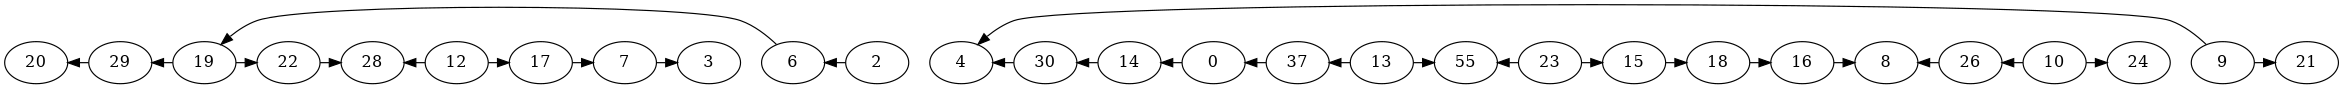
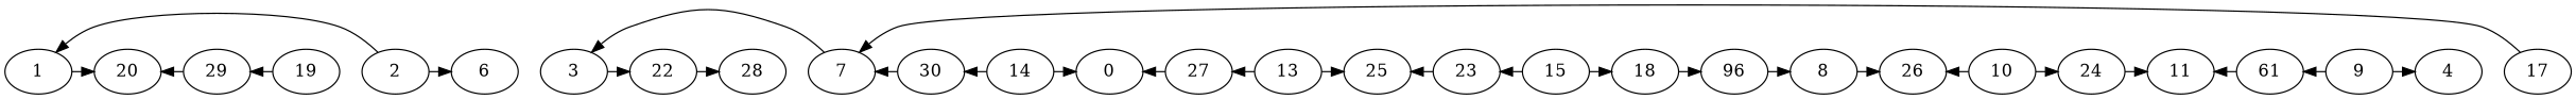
  digraph {
    edge [constraint=false]
+   n1 [label=1]
    n2 [label=20]
    n3 [label=2]
    n4 [label=6]
    n5 [label=19]
    n6 [label=3]
    n7 [label=22]
    n8 [label=28]
    n9 [label=4]
    n10 [label=0]
    n11 [label=14]
    n12 [label=30]
    n13 [label=29]
    n14 [label=7]
    n15 [label=8]
    n16 [label=9]
-   n17 [label=21]
+   n17 [label=61]
+   n18 [label=11]
    n19 [label=10]
    n20 [label=24]
    n21 [label=26]
-   n22 [label=12]
    n23 [label=17]
    n24 [label=13]
-   n25 [label=55]
-   n26 [label=37]
+   n25 [label=25]
+   n26 [label=27]
    n27 [label=15]
    n28 [label=18]
    n29 [label=23]
-   n30 [label=16]
+   n30 [label=96]
+   n1 -> n2
+   n3 -> n1
    n3 -> n4
-   n4 -> n5
    n5 -> n13
-   n5 -> n7
+   n6 -> n7
    n7 -> n8
-   n10 -> n11
+   n11 -> n10
    n11 -> n12
-   n12 -> n9
+   n12 -> n14
    n13 -> n2
    n14 -> n6
    n16 -> n9
    n16 -> n17
+   n17 -> n18
    n19 -> n20
    n19 -> n21
-   n21 -> n15
-   n22 -> n8
-   n22 -> n23
+   n20 -> n18
+   n15 -> n21
    n23 -> n14
    n24 -> n25
    n24 -> n26
    n26 -> n10
    n27 -> n28
-   n29 -> n27
+   n27 -> n29
    n28 -> n30
    n29 -> n25
    n30 -> n15
  }
